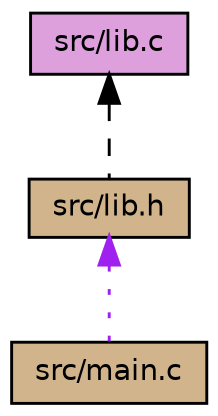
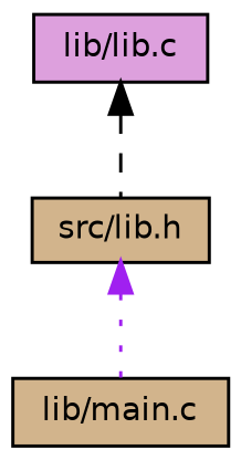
  digraph {
    node [color=black fillcolor=tan fontname=Helvetica fontsize=10 shape=record style=filled]
    edge [dir=back fontname=Helvetica fontsize=10 labelfontname=Helvetica labelfontsize=10]
    n1 [fontcolor=black height=0.2 label="src/lib.h" width=0.4]
-   n2 [height=0.2 label="src/main.c" width=0.4]
-   n3 [fillcolor=plum height=0.2 label="src/lib.c" width=0.4]
+   n2 [height=0.2 label="lib/main.c" width=0.4]
+   n3 [fillcolor=plum height=0.2 label="lib/lib.c" width=0.4]
    n1 -> n2 [color=purple style=dotted]
    n3 -> n1 [color=black style=dashed]
  }
